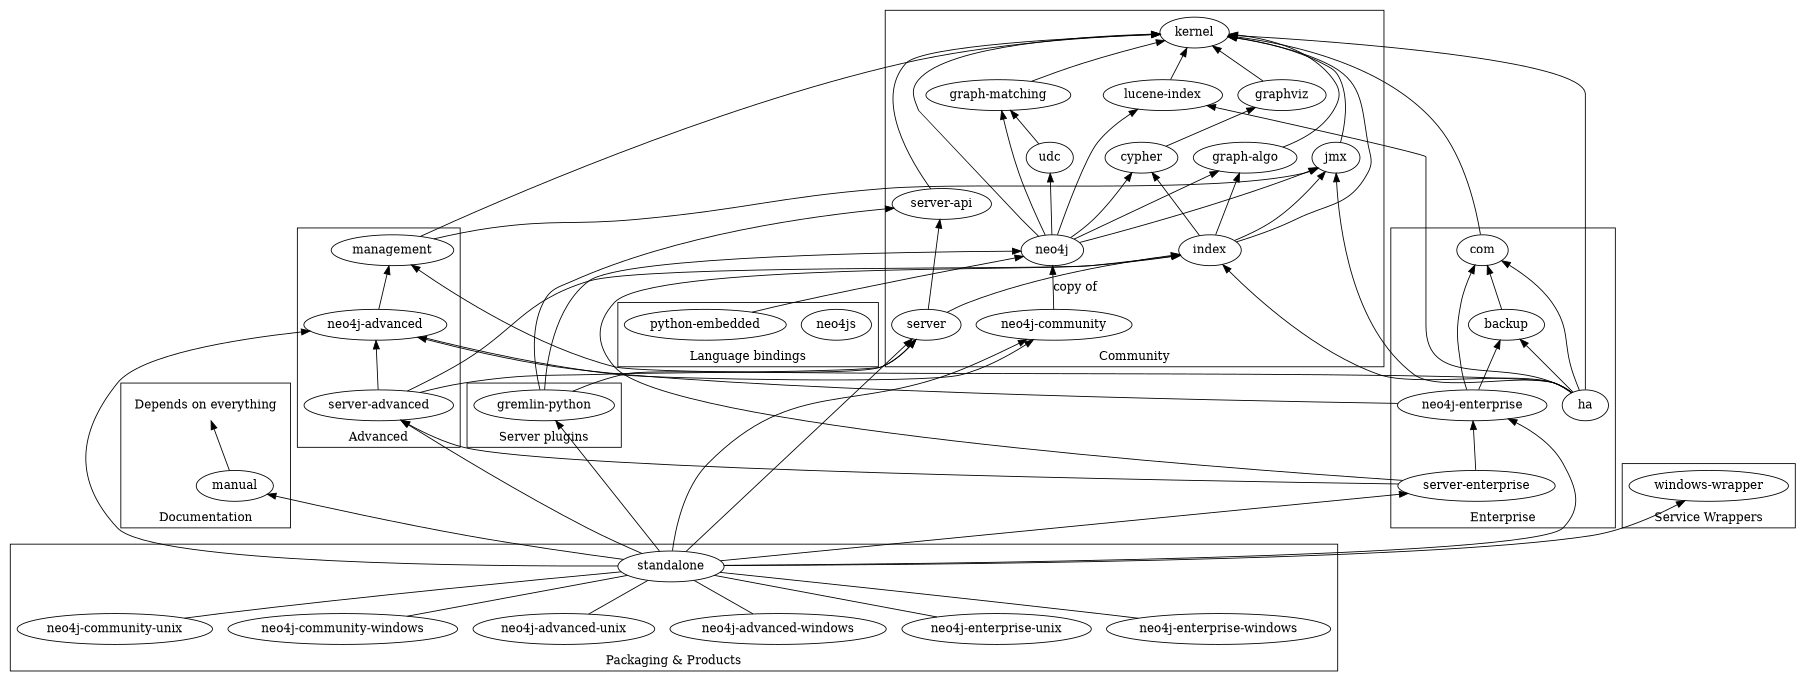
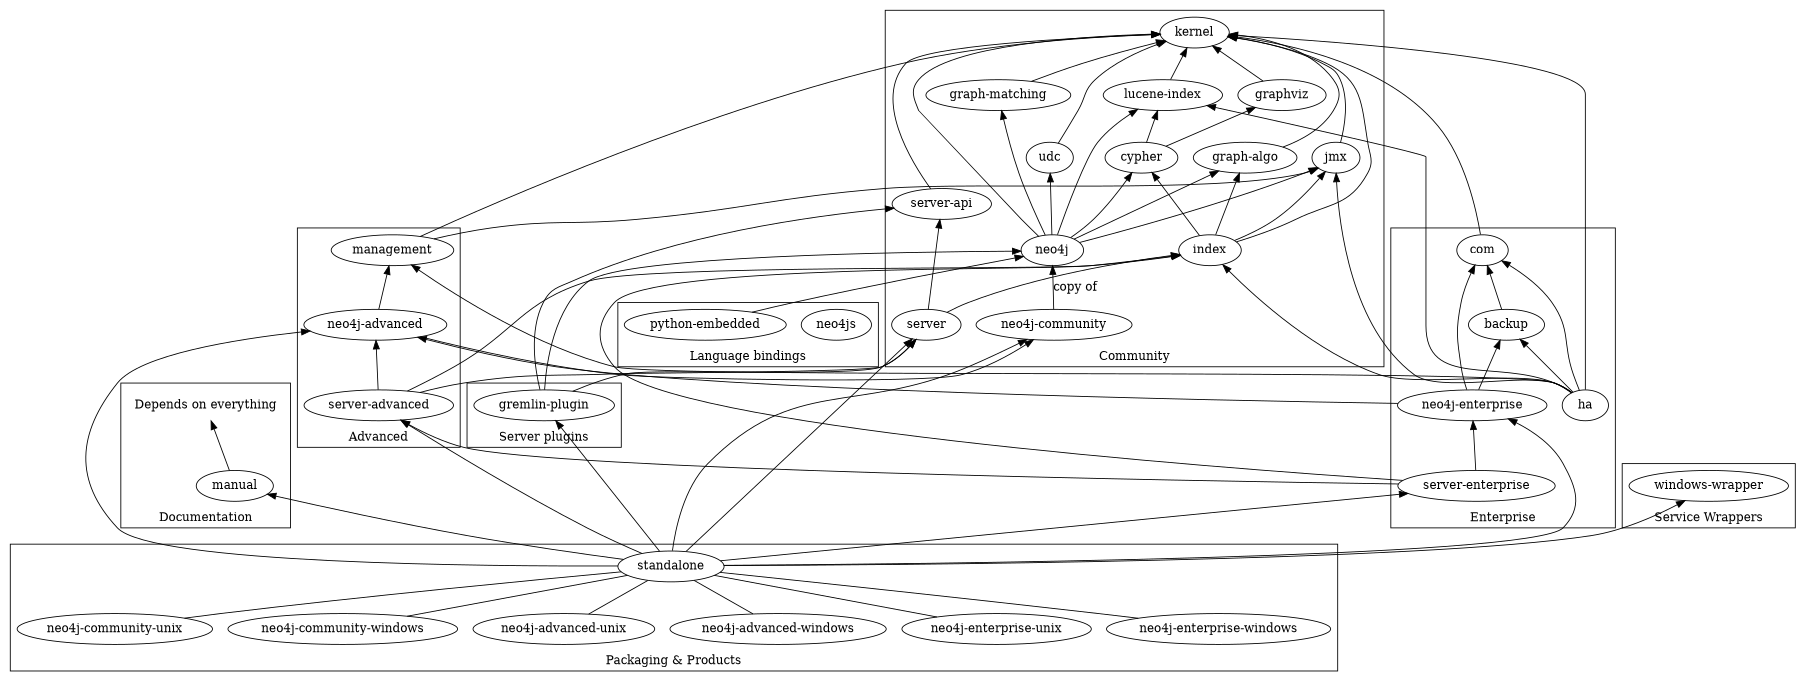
  digraph {
    rankdir=BT
    "lucene-index"
    kernel
    jmx
    "graph-algo"
    "graph-matching"
    graphviz
    cypher
    n8 [label=index]
    udc
    neo4j
    "neo4j-community"
    "server-api"
    server
    management
    "neo4j-advanced"
    "server-advanced"
    com
    backup
    ha
    "neo4j-enterprise"
    "server-enterprise"
-   "gremlin-plugin" [label="gremlin-python"]
+   "gremlin-plugin"
    neo4js
    "python-embedded"
    "Depends on everything" [shape=plaintext]
    manual
    "windows-wrapper"
    standalone
    "neo4j-enterprise-windows"
    "neo4j-enterprise-unix"
    "neo4j-advanced-windows"
    "neo4j-advanced-unix"
    "neo4j-community-windows"
    "neo4j-community-unix"
    subgraph cluster_1 {
      label=Community
      "lucene-index"
      kernel
      jmx
      "graph-algo"
      "graph-matching"
      graphviz
      cypher
      n8
      udc
      neo4j
      "neo4j-community"
      "server-api"
      server
    }
    subgraph cluster_2 {
      label=Advanced
      management
      "neo4j-advanced"
      "server-advanced"
    }
    subgraph cluster_3 {
      label=Enterprise
      com
      backup
      ha
      "neo4j-enterprise"
      "server-enterprise"
    }
    subgraph cluster_4 {
      label="Server plugins"
      "gremlin-plugin"
    }
    subgraph cluster_5 {
      label="Language bindings"
      neo4js
      "python-embedded"
    }
    subgraph cluster_6 {
      label=Documentation
      "Depends on everything"
      manual
    }
    subgraph cluster_7 {
      label="Service Wrappers"
      "windows-wrapper"
    }
    subgraph cluster_8 {
      label="Packaging & Products"
      standalone
      "neo4j-enterprise-windows"
      "neo4j-enterprise-unix"
      "neo4j-advanced-windows"
      "neo4j-advanced-unix"
      "neo4j-community-windows"
      "neo4j-community-unix"
    }
    "lucene-index" -> kernel
    jmx -> kernel
    "graph-algo" -> kernel
    "graph-matching" -> kernel
    graphviz -> kernel
+   cypher -> "lucene-index"
    cypher -> graphviz
    n8 -> kernel
    n8 -> jmx
    n8 -> "graph-algo"
    n8 -> cypher
-   udc -> "graph-matching"
+   udc -> kernel
    neo4j -> "lucene-index"
    neo4j -> kernel
    neo4j -> jmx
    neo4j -> "graph-algo"
    neo4j -> "graph-matching"
    neo4j -> cypher
    neo4j -> udc
    "neo4j-community" -> neo4j [label="copy of"]
    "server-api" -> kernel
    server -> n8
    server -> "server-api"
    management -> kernel
    management -> jmx
    "neo4j-advanced" -> "neo4j-community"
    "neo4j-advanced" -> management
    "server-advanced" -> n8
    "server-advanced" -> server
    "server-advanced" -> "neo4j-advanced"
    com -> kernel
    backup -> com
    ha -> "lucene-index"
    ha -> kernel
    ha -> jmx
    ha -> n8
    ha -> management
    ha -> com
    ha -> backup
    "neo4j-enterprise" -> "neo4j-advanced"
    "neo4j-enterprise" -> com
    "neo4j-enterprise" -> backup
    "server-enterprise" -> n8
    "server-enterprise" -> "server-advanced"
    "server-enterprise" -> "neo4j-enterprise"
    "gremlin-plugin" -> neo4j
    "gremlin-plugin" -> "server-api"
    "gremlin-plugin" -> server
    "python-embedded" -> neo4j
    manual -> "Depends on everything"
    standalone -> "neo4j-community"
    standalone -> server
    standalone -> "neo4j-advanced"
    standalone -> "server-advanced"
    standalone -> "neo4j-enterprise"
    standalone -> "server-enterprise"
    standalone -> "gremlin-plugin"
    standalone -> manual
    standalone -> "windows-wrapper"
    "neo4j-enterprise-windows" -> standalone [arrowhead=none]
    "neo4j-enterprise-unix" -> standalone [arrowhead=none]
    "neo4j-advanced-windows" -> standalone [arrowhead=none]
    "neo4j-advanced-unix" -> standalone [arrowhead=none]
    "neo4j-community-windows" -> standalone [arrowhead=none]
    "neo4j-community-unix" -> standalone [arrowhead=none]
  }
